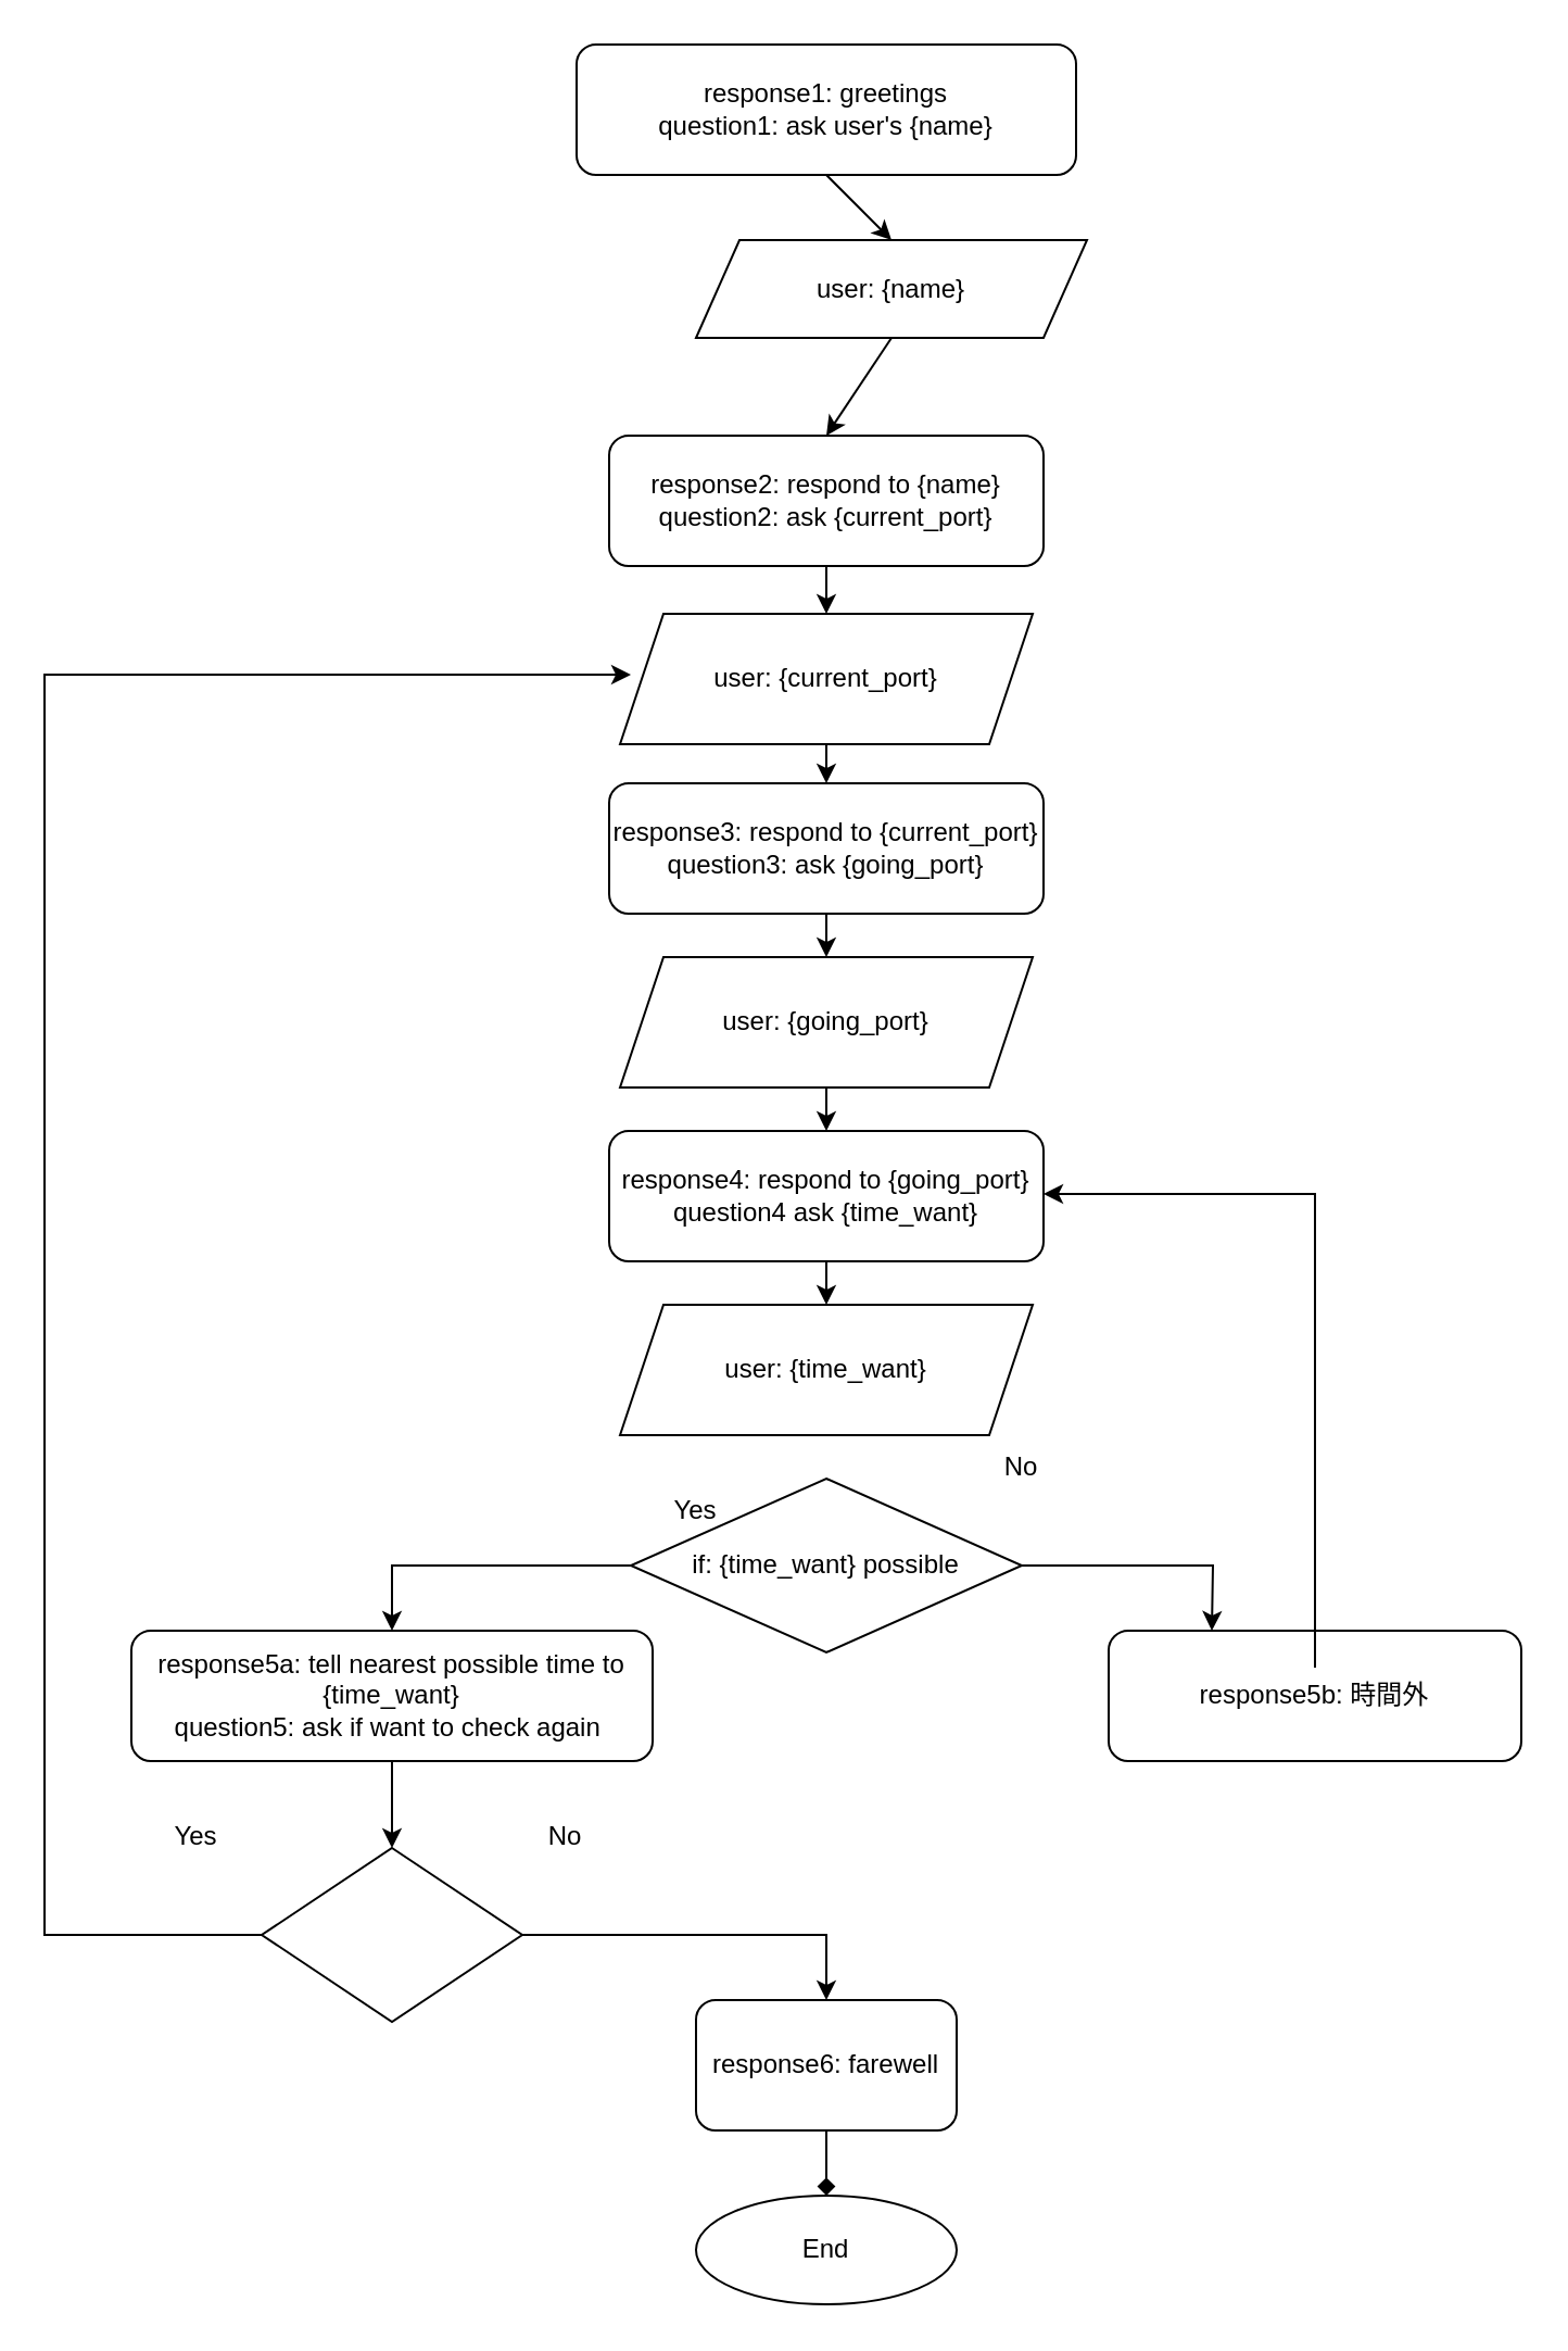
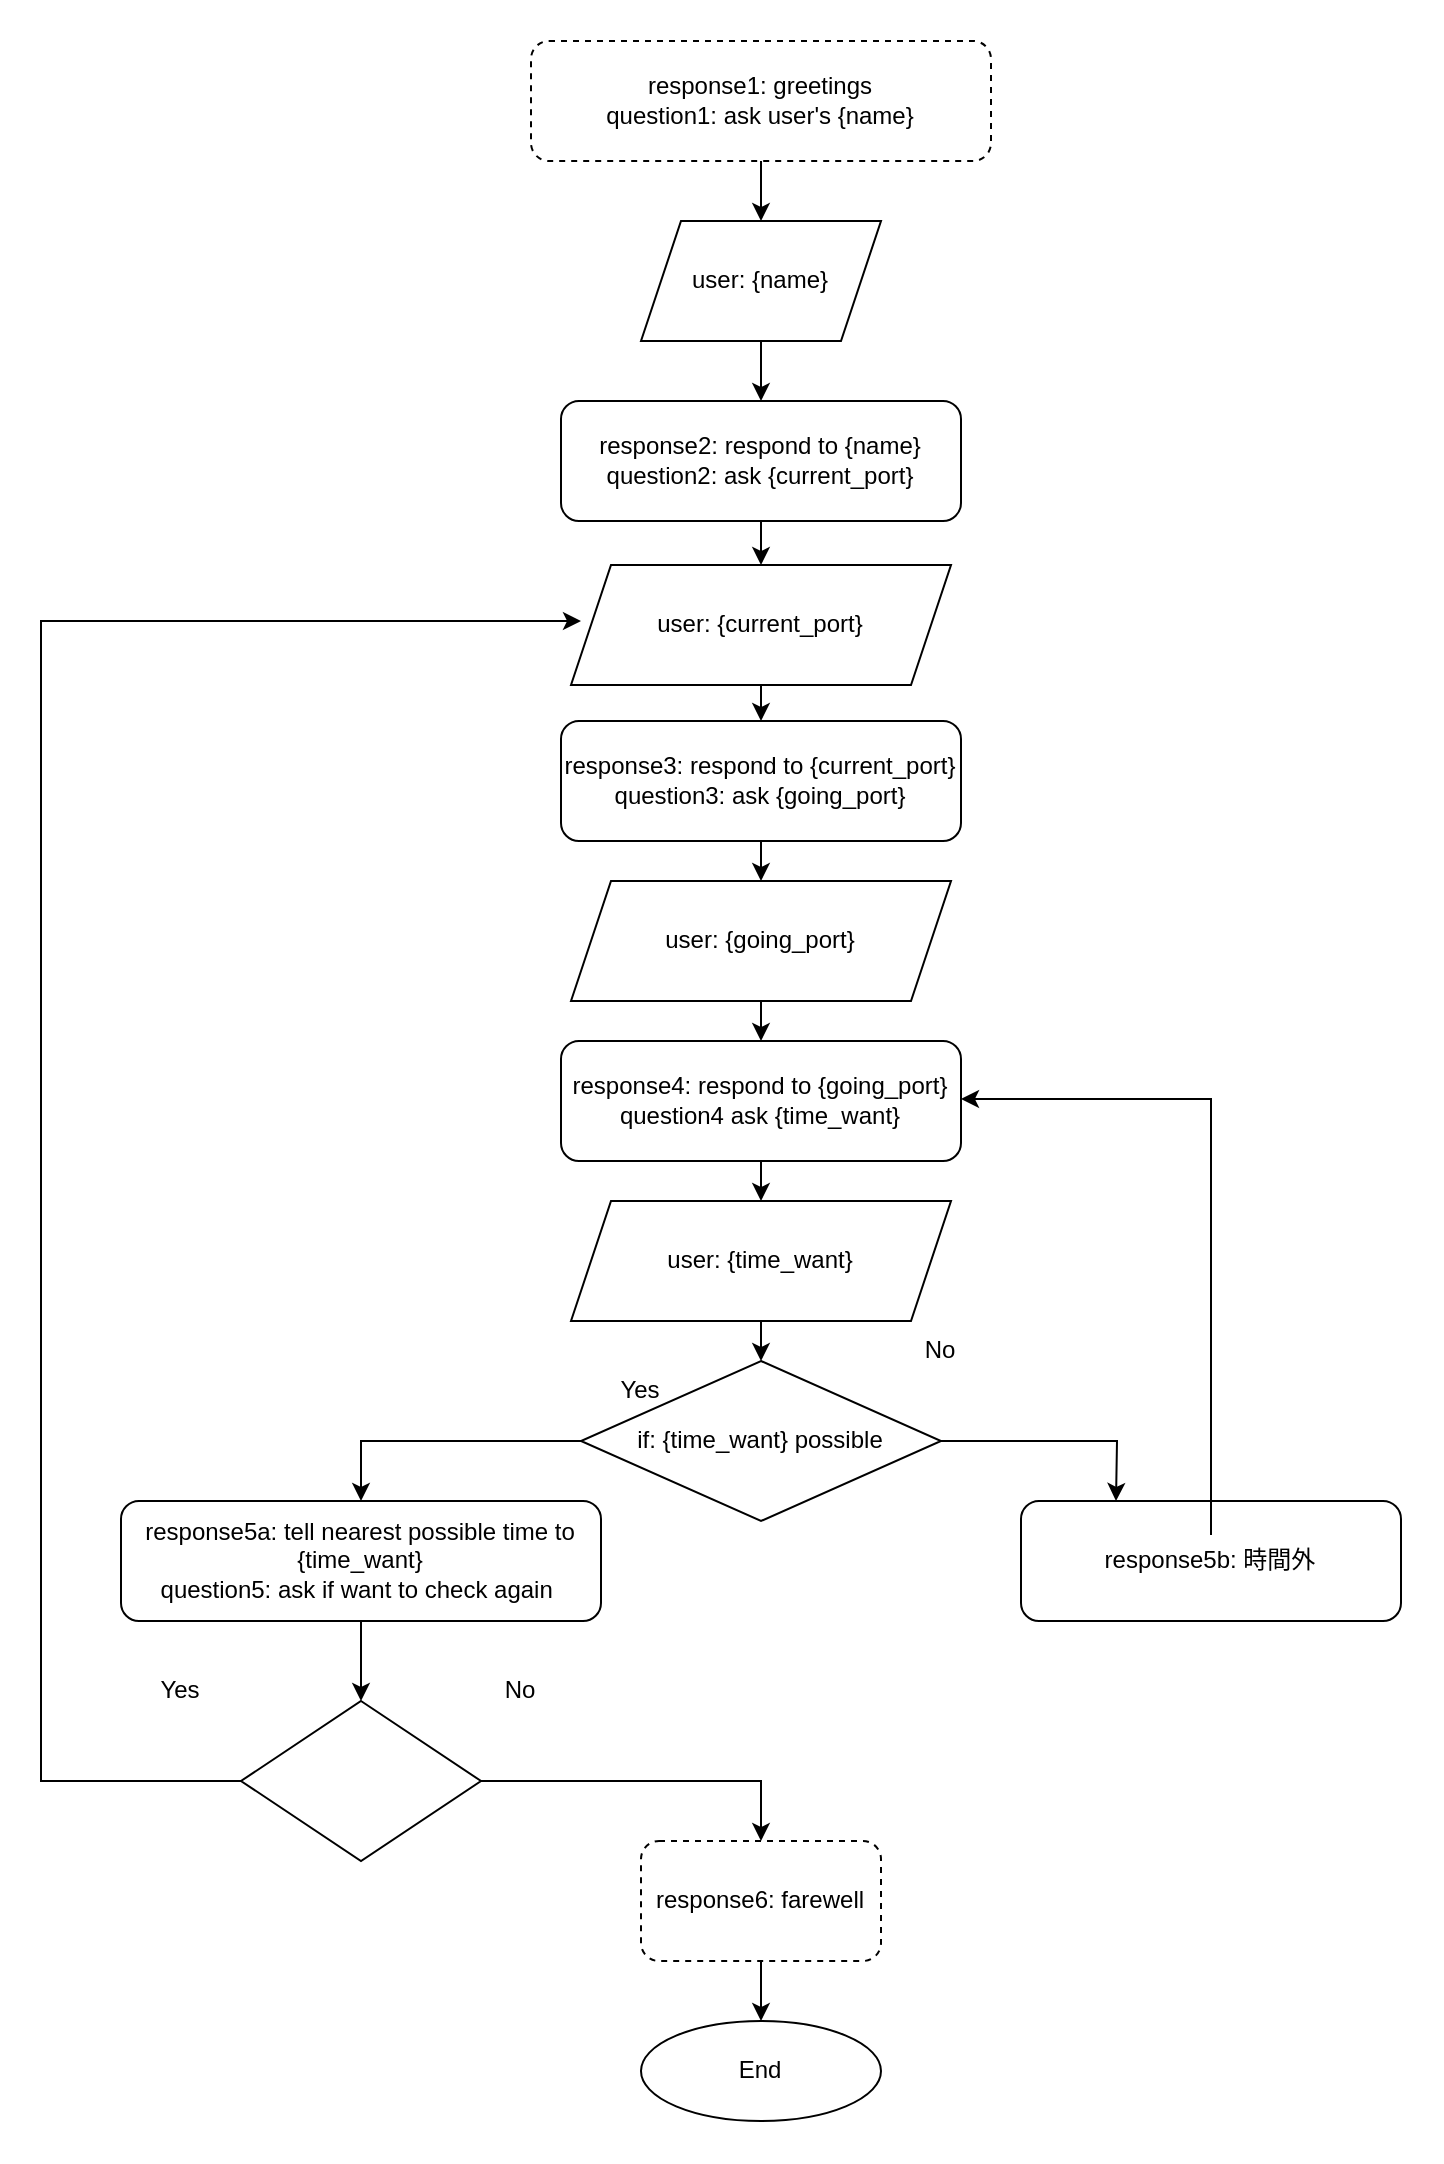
  <mxCell id="0" />
  <mxCell id="1" parent="0" />
- <mxCell id="2" value="user: {name}" style="shape=parallelogram;perimeter=parallelogramPerimeter;whiteSpace=wrap;html=1;fixedSize=1;" parent="1" vertex="1"><mxGeometry x="320" y="110" width="180" height="45" as="geometry" /></mxCell>
- <mxCell id="3" value="response1: greetings&lt;br&gt;question1: ask user's {name}" style="rounded=1;whiteSpace=wrap;html=1;" parent="1" vertex="1"><mxGeometry x="265" y="20" width="230" height="60" as="geometry" /></mxCell>
+ <mxCell id="2" value="user: {name}" style="shape=parallelogram;perimeter=parallelogramPerimeter;whiteSpace=wrap;html=1;fixedSize=1;" parent="1" vertex="1"><mxGeometry x="320" y="110" width="120" height="60" as="geometry" /></mxCell>
+ <mxCell id="3" value="response1: greetings&lt;br&gt;question1: ask user's {name}" style="rounded=1;whiteSpace=wrap;html=1;dashed=1;" parent="1" vertex="1"><mxGeometry x="265" y="20" width="230" height="60" as="geometry" /></mxCell>
  <mxCell id="4" value="response2: respond to {name}&lt;br&gt;question2: ask {current_port}" style="rounded=1;whiteSpace=wrap;html=1;" parent="1" vertex="1"><mxGeometry x="280" y="200" width="200" height="60" as="geometry" /></mxCell>
  <mxCell id="5" value="user: {current_port}" style="shape=parallelogram;perimeter=parallelogramPerimeter;whiteSpace=wrap;html=1;fixedSize=1;" parent="1" vertex="1"><mxGeometry x="285" y="282" width="190" height="60" as="geometry" /></mxCell>
  <mxCell id="6" value="response3: respond to {current_port}&lt;br&gt;question3: ask {going_port}" style="rounded=1;whiteSpace=wrap;html=1;" parent="1" vertex="1"><mxGeometry x="280" y="360" width="200" height="60" as="geometry" /></mxCell>
  <mxCell id="7" value="user: {going_port}" style="shape=parallelogram;perimeter=parallelogramPerimeter;whiteSpace=wrap;html=1;fixedSize=1;" parent="1" vertex="1"><mxGeometry x="285" y="440" width="190" height="60" as="geometry" /></mxCell>
  <mxCell id="8" value="response4: respond to {going_port}&lt;br&gt;question4 ask {time_want}" style="rounded=1;whiteSpace=wrap;html=1;" parent="1" vertex="1"><mxGeometry x="280" y="520" width="200" height="60" as="geometry" /></mxCell>
  <mxCell id="9" value="user: {time_want}" style="shape=parallelogram;perimeter=parallelogramPerimeter;whiteSpace=wrap;html=1;fixedSize=1;" parent="1" vertex="1"><mxGeometry x="285" y="600" width="190" height="60" as="geometry" /></mxCell>
  <mxCell id="10" value="if: {time_want} possible" style="rhombus;whiteSpace=wrap;html=1;" parent="1" vertex="1"><mxGeometry x="290" y="680" width="180" height="80" as="geometry" /></mxCell>
  <mxCell id="11" value="response5a: tell nearest possible time to {time_want}&lt;br&gt;question5: ask if want to check again&amp;nbsp;" style="rounded=1;whiteSpace=wrap;html=1;" parent="1" vertex="1"><mxGeometry x="60" y="750" width="240" height="60" as="geometry" /></mxCell>
  <mxCell id="12" value="response5b: 時間外" style="rounded=1;whiteSpace=wrap;html=1;" parent="1" vertex="1"><mxGeometry x="510" y="750" width="190" height="60" as="geometry" /></mxCell>
  <mxCell id="13" value="" style="endArrow=classic;html=1;rounded=0;exitX=0.5;exitY=0;exitDx=0;exitDy=0;" parent="1" edge="1"><mxGeometry width="50" height="50" relative="1" as="geometry"><mxPoint x="605" y="767" as="sourcePoint" /><mxPoint x="480" y="549" as="targetPoint" /><Array as="points"><mxPoint x="605" y="549" /></Array></mxGeometry></mxCell>
  <mxCell id="14" value="Yes" style="text;html=1;strokeColor=none;fillColor=none;align=center;verticalAlign=middle;whiteSpace=wrap;rounded=0;" parent="1" vertex="1"><mxGeometry x="290" y="680" width="60" height="30" as="geometry" /></mxCell>
  <mxCell id="15" value="No" style="text;html=1;strokeColor=none;fillColor=none;align=center;verticalAlign=middle;whiteSpace=wrap;rounded=0;" vertex="1" parent="1"><mxGeometry x="440" y="660" width="60" height="30" as="geometry" /></mxCell>
  <mxCell id="16" value="" style="rhombus;whiteSpace=wrap;html=1;" vertex="1" parent="1"><mxGeometry x="120" y="850" width="120" height="80" as="geometry" /></mxCell>
  <mxCell id="17" value="" style="endArrow=classic;html=1;rounded=0;" edge="1" parent="1"><mxGeometry width="50" height="50" relative="1" as="geometry"><mxPoint x="120" y="890" as="sourcePoint" /><mxPoint x="290" y="310" as="targetPoint" /><Array as="points"><mxPoint x="20" y="890" /><mxPoint x="20" y="310" /></Array></mxGeometry></mxCell>
  <mxCell id="18" value="End" style="ellipse;whiteSpace=wrap;html=1;" vertex="1" parent="1"><mxGeometry x="320" y="1010" width="120" height="50" as="geometry" /></mxCell>
  <mxCell id="19" value="" style="endArrow=classic;html=1;rounded=0;exitX=1;exitY=0.5;exitDx=0;exitDy=0;entryX=0.5;entryY=0;entryDx=0;entryDy=0;" edge="1" parent="1" source="16" target="33"><mxGeometry width="50" height="50" relative="1" as="geometry"><mxPoint x="140" y="880" as="sourcePoint" /><mxPoint x="290" y="640" as="targetPoint" /><Array as="points"><mxPoint x="380" y="890" /></Array></mxGeometry></mxCell>
  <mxCell id="20" value="Yes" style="text;html=1;strokeColor=none;fillColor=none;align=center;verticalAlign=middle;whiteSpace=wrap;rounded=0;" vertex="1" parent="1"><mxGeometry x="60" y="830" width="60" height="30" as="geometry" /></mxCell>
  <mxCell id="21" value="No" style="text;html=1;strokeColor=none;fillColor=none;align=center;verticalAlign=middle;whiteSpace=wrap;rounded=0;" vertex="1" parent="1"><mxGeometry x="230" y="830" width="60" height="30" as="geometry" /></mxCell>
  <mxCell id="22" value="" style="endArrow=classic;html=1;rounded=0;exitX=0.5;exitY=1;exitDx=0;exitDy=0;entryX=0.5;entryY=0;entryDx=0;entryDy=0;" edge="1" parent="1" source="3" target="2"><mxGeometry width="50" height="50" relative="1" as="geometry"><mxPoint x="420" y="190" as="sourcePoint" /><mxPoint x="470" y="140" as="targetPoint" /></mxGeometry></mxCell>
  <mxCell id="23" value="" style="endArrow=classic;html=1;rounded=0;exitX=0.5;exitY=1;exitDx=0;exitDy=0;entryX=0.5;entryY=0;entryDx=0;entryDy=0;" edge="1" parent="1" source="2" target="4"><mxGeometry width="50" height="50" relative="1" as="geometry"><mxPoint x="420" y="190" as="sourcePoint" /><mxPoint x="470" y="140" as="targetPoint" /></mxGeometry></mxCell>
  <mxCell id="24" value="" style="endArrow=classic;html=1;rounded=0;exitX=0.5;exitY=1;exitDx=0;exitDy=0;entryX=0.5;entryY=0;entryDx=0;entryDy=0;" edge="1" parent="1" source="4" target="5"><mxGeometry width="50" height="50" relative="1" as="geometry"><mxPoint x="420" y="390" as="sourcePoint" /><mxPoint x="470" y="340" as="targetPoint" /></mxGeometry></mxCell>
  <mxCell id="25" value="" style="endArrow=classic;html=1;rounded=0;exitX=0.5;exitY=1;exitDx=0;exitDy=0;entryX=0.5;entryY=0;entryDx=0;entryDy=0;" edge="1" parent="1" source="5" target="6"><mxGeometry width="50" height="50" relative="1" as="geometry"><mxPoint x="420" y="490" as="sourcePoint" /><mxPoint x="470" y="440" as="targetPoint" /></mxGeometry></mxCell>
  <mxCell id="26" value="" style="endArrow=classic;html=1;rounded=0;exitX=0.5;exitY=1;exitDx=0;exitDy=0;entryX=0.5;entryY=0;entryDx=0;entryDy=0;" edge="1" parent="1" source="6" target="7"><mxGeometry width="50" height="50" relative="1" as="geometry"><mxPoint x="420" y="490" as="sourcePoint" /><mxPoint x="470" y="440" as="targetPoint" /></mxGeometry></mxCell>
  <mxCell id="27" value="" style="endArrow=classic;html=1;rounded=0;exitX=0.5;exitY=1;exitDx=0;exitDy=0;" edge="1" parent="1" source="7" target="8"><mxGeometry width="50" height="50" relative="1" as="geometry"><mxPoint x="420" y="690" as="sourcePoint" /><mxPoint x="470" y="640" as="targetPoint" /></mxGeometry></mxCell>
  <mxCell id="28" value="" style="endArrow=classic;html=1;rounded=0;exitX=0.5;exitY=1;exitDx=0;exitDy=0;" edge="1" parent="1" source="8" target="9"><mxGeometry width="50" height="50" relative="1" as="geometry"><mxPoint x="420" y="690" as="sourcePoint" /><mxPoint x="470" y="640" as="targetPoint" /></mxGeometry></mxCell>
+ <mxCell id="29" value="" style="endArrow=classic;html=1;rounded=0;exitX=0.5;exitY=1;exitDx=0;exitDy=0;entryX=0.5;entryY=0;entryDx=0;entryDy=0;" edge="1" parent="1" source="9" target="10"><mxGeometry width="50" height="50" relative="1" as="geometry"><mxPoint x="420" y="690" as="sourcePoint" /><mxPoint x="470" y="640" as="targetPoint" /></mxGeometry></mxCell>
  <mxCell id="30" value="" style="endArrow=classic;html=1;rounded=0;entryX=0.25;entryY=0;entryDx=0;entryDy=0;exitX=1;exitY=0.5;exitDx=0;exitDy=0;" edge="1" parent="1" source="10" target="12"><mxGeometry width="50" height="50" relative="1" as="geometry"><mxPoint x="410" y="700" as="sourcePoint" /><mxPoint x="410" y="620" as="targetPoint" /><Array as="points"><mxPoint x="558" y="720" /></Array></mxGeometry></mxCell>
  <mxCell id="31" value="" style="endArrow=classic;html=1;rounded=0;entryX=0.5;entryY=0;entryDx=0;entryDy=0;exitX=0;exitY=0.5;exitDx=0;exitDy=0;" edge="1" parent="1" source="10" target="11"><mxGeometry width="50" height="50" relative="1" as="geometry"><mxPoint x="420" y="690" as="sourcePoint" /><mxPoint x="470" y="640" as="targetPoint" /><Array as="points"><mxPoint x="180" y="720" /></Array></mxGeometry></mxCell>
  <mxCell id="32" value="" style="endArrow=classic;html=1;rounded=0;exitX=0.5;exitY=1;exitDx=0;exitDy=0;entryX=0.5;entryY=0;entryDx=0;entryDy=0;" edge="1" parent="1" source="11" target="16"><mxGeometry width="50" height="50" relative="1" as="geometry"><mxPoint x="530" y="790" as="sourcePoint" /><mxPoint x="580" y="740" as="targetPoint" /></mxGeometry></mxCell>
- <mxCell id="33" value="response6: farewell" style="rounded=1;whiteSpace=wrap;html=1;" vertex="1" parent="1"><mxGeometry x="320" y="920" width="120" height="60" as="geometry" /></mxCell>
- <mxCell id="34" value="" style="endArrow=diamond;html=1;rounded=0;entryX=0.5;entryY=0;entryDx=0;entryDy=0;exitX=0.5;exitY=1;exitDx=0;exitDy=0;" edge="1" parent="1" source="33" target="18"><mxGeometry width="50" height="50" relative="1" as="geometry"><mxPoint x="304" y="890" as="sourcePoint" /><mxPoint x="354" y="840" as="targetPoint" /></mxGeometry></mxCell>
+ <mxCell id="33" value="response6: farewell" style="rounded=1;whiteSpace=wrap;html=1;dashed=1;" vertex="1" parent="1"><mxGeometry x="320" y="920" width="120" height="60" as="geometry" /></mxCell>
+ <mxCell id="34" value="" style="endArrow=classic;html=1;rounded=0;entryX=0.5;entryY=0;entryDx=0;entryDy=0;exitX=0.5;exitY=1;exitDx=0;exitDy=0;" edge="1" parent="1" source="33" target="18"><mxGeometry width="50" height="50" relative="1" as="geometry"><mxPoint x="304" y="890" as="sourcePoint" /><mxPoint x="354" y="840" as="targetPoint" /></mxGeometry></mxCell>
